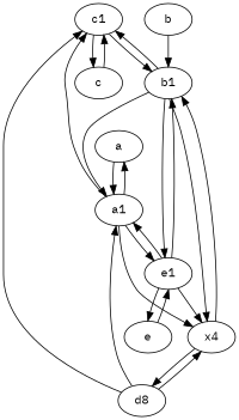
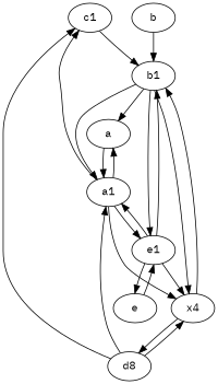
  digraph {
    fontname="IBM Plex Mono"
    node [fontname="IBM Plex Mono"]
    edge [fontname="IBM Plex Mono"]
    c1
    b1
-   c
    a1
    e1
    n6 [label=x4]
    a
    e
    n9 [label=d8]
    b
    c1 -> b1
-   c1 -> c
-   b1 -> c1
+   b1 -> a
    b1 -> a1
    b1 -> e1
    b1 -> n6
-   c -> c1
    a1 -> c1
    a1 -> e1
    a1 -> n6
    a1 -> a
    e1 -> b1
    e1 -> a1
    e1 -> n6
    e1 -> e
    n6 -> b1
    n6 -> n9
    a -> a1
    e -> e1
    n9 -> c1
    n9 -> a1
    n9 -> n6
    b -> b1
  }
